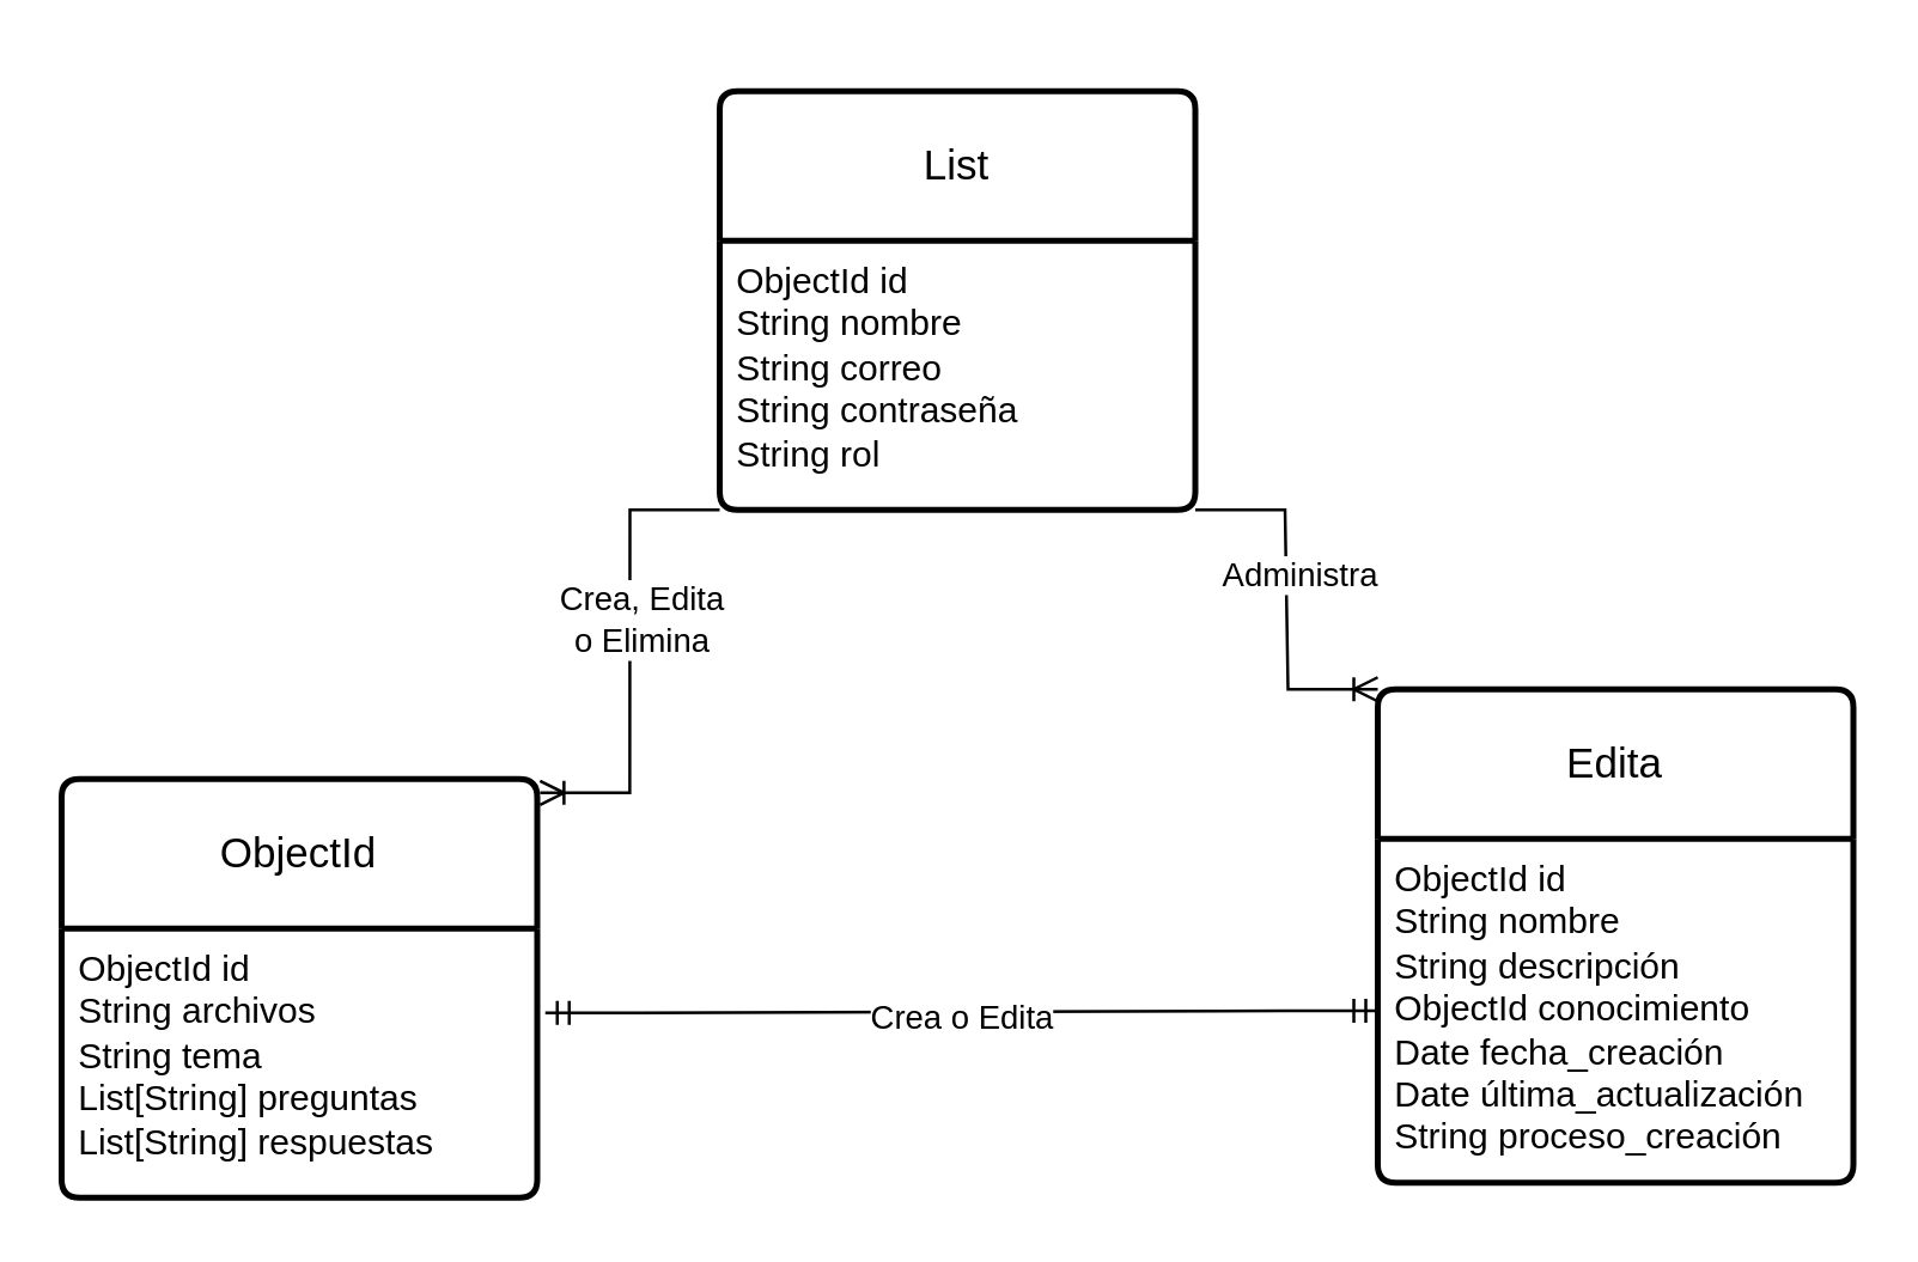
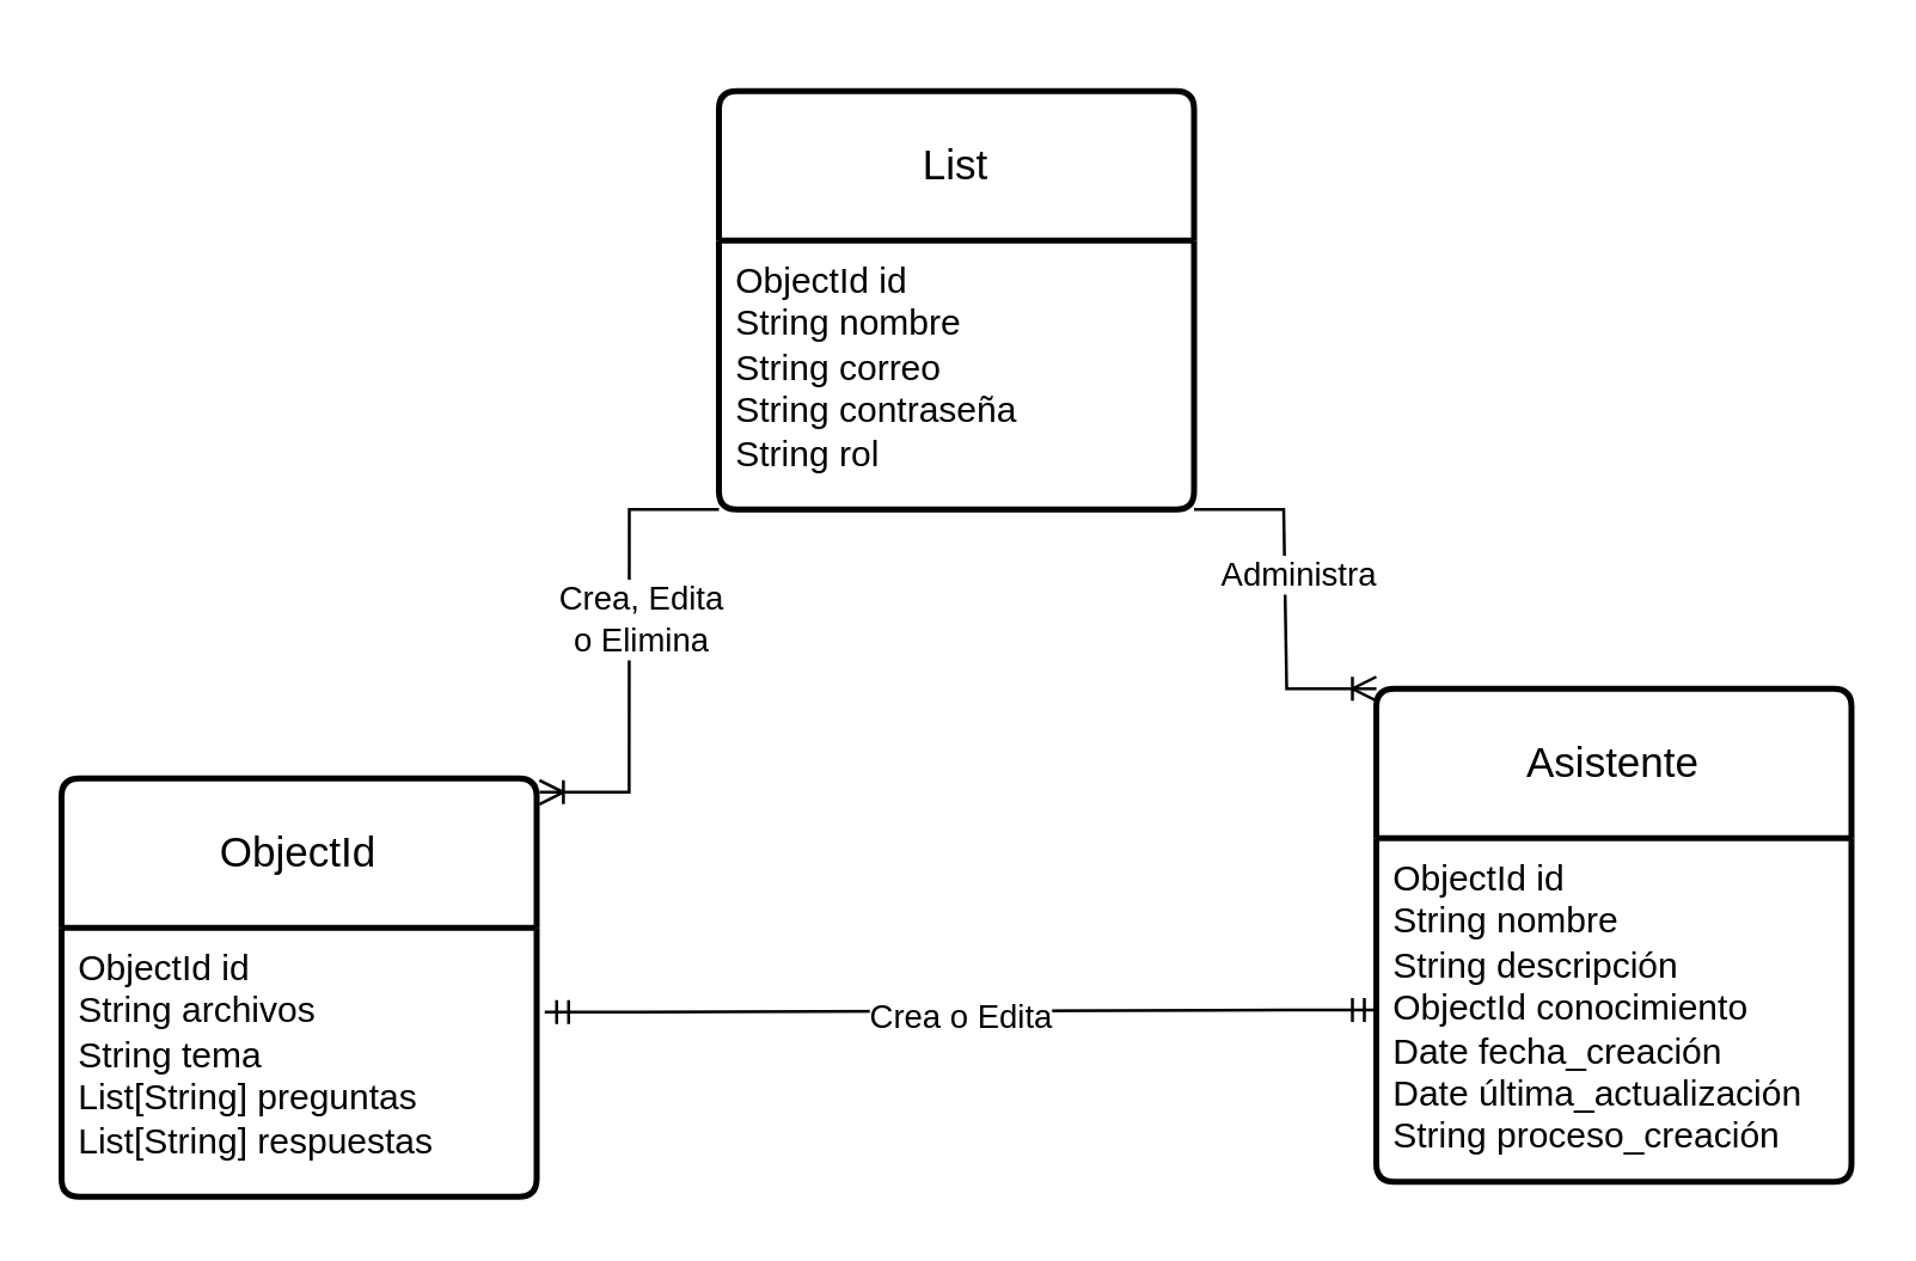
  <mxCell id="0" />
  <mxCell id="1" parent="0" />
  <mxCell id="2" value="" style="shape=tableRow;horizontal=0;startSize=0;swimlaneHead=0;swimlaneBody=0;fillColor=none;collapsible=0;dropTarget=0;points=[[0,0.5],[1,0.5]];portConstraint=eastwest;top=0;left=0;right=0;bottom=0;html=1;" vertex="1" parent="1"><mxGeometry x="430" y="20" width="180" height="30" as="geometry" /></mxCell>
  <mxCell id="3" value="List" style="swimlane;childLayout=stackLayout;horizontal=1;startSize=50;horizontalStack=0;rounded=1;fontSize=14;fontStyle=0;strokeWidth=2;resizeParent=0;resizeLast=1;shadow=0;dashed=0;align=center;arcSize=4;whiteSpace=wrap;html=1;" vertex="1" parent="1"><mxGeometry x="240" y="30" width="159" height="140" as="geometry" /></mxCell>
  <mxCell id="4" value="ObjectId id&lt;br&gt;String nombre&lt;br&gt;String correo&lt;br&gt;String contraseña&lt;br&gt;String rol" style="align=left;strokeColor=none;fillColor=none;spacingLeft=4;fontSize=12;verticalAlign=top;resizable=0;rotatable=0;part=1;html=1;" vertex="1" parent="3"><mxGeometry y="50" width="159" height="90" as="geometry" /></mxCell>
  <mxCell id="5" value="ObjectId" style="swimlane;childLayout=stackLayout;horizontal=1;startSize=50;horizontalStack=0;rounded=1;fontSize=14;fontStyle=0;strokeWidth=2;resizeParent=0;resizeLast=1;shadow=0;dashed=0;align=center;arcSize=4;whiteSpace=wrap;html=1;" vertex="1" parent="1"><mxGeometry x="20" y="260" width="159" height="140" as="geometry" /></mxCell>
  <mxCell id="6" value="ObjectId id&lt;br&gt;String archivos&lt;br&gt;String tema&lt;br&gt;List[String] preguntas&lt;br&gt;List[String] respuestas" style="align=left;strokeColor=none;fillColor=none;spacingLeft=4;fontSize=12;verticalAlign=top;resizable=0;rotatable=0;part=1;html=1;" vertex="1" parent="5"><mxGeometry y="50" width="159" height="90" as="geometry" /></mxCell>
- <mxCell id="7" value="Edita" style="swimlane;childLayout=stackLayout;horizontal=1;startSize=50;horizontalStack=0;rounded=1;fontSize=14;fontStyle=0;strokeWidth=2;resizeParent=0;resizeLast=1;shadow=0;dashed=0;align=center;arcSize=4;whiteSpace=wrap;html=1;" vertex="1" parent="1"><mxGeometry x="460" y="230" width="159" height="165" as="geometry" /></mxCell>
+ <mxCell id="7" value="Asistente" style="swimlane;childLayout=stackLayout;horizontal=1;startSize=50;horizontalStack=0;rounded=1;fontSize=14;fontStyle=0;strokeWidth=2;resizeParent=0;resizeLast=1;shadow=0;dashed=0;align=center;arcSize=4;whiteSpace=wrap;html=1;" vertex="1" parent="1"><mxGeometry x="460" y="230" width="159" height="165" as="geometry" /></mxCell>
  <mxCell id="8" value="ObjectId id&lt;br&gt;String nombre&lt;br&gt;String descripción&lt;br&gt;ObjectId conocimiento&lt;br&gt;Date fecha_creación&lt;br&gt;Date última_actualización&lt;br&gt;String proceso_creación" style="align=left;strokeColor=none;fillColor=none;spacingLeft=4;fontSize=12;verticalAlign=top;resizable=0;rotatable=0;part=1;html=1;" vertex="1" parent="7"><mxGeometry y="50" width="159" height="115" as="geometry" /></mxCell>
  <mxCell id="9" value="" style="edgeStyle=entityRelationEdgeStyle;fontSize=12;html=1;endArrow=ERoneToMany;rounded=0;exitX=0;exitY=1;exitDx=0;exitDy=0;entryX=1.006;entryY=0.033;entryDx=0;entryDy=0;entryPerimeter=0;" edge="1" parent="1" source="4" target="5"><mxGeometry width="100" height="100" relative="1" as="geometry"><mxPoint x="110" y="230" as="sourcePoint" /><mxPoint x="220" y="250" as="targetPoint" /></mxGeometry></mxCell>
  <mxCell id="10" value="Crea, Edita &lt;br&gt;o Elimina&lt;br&gt;" style="edgeLabel;html=1;align=center;verticalAlign=middle;resizable=0;points=[];" vertex="1" connectable="0" parent="9"><mxGeometry x="-0.14" y="4" relative="1" as="geometry"><mxPoint as="offset" /></mxGeometry></mxCell>
  <mxCell id="11" value="" style="edgeStyle=entityRelationEdgeStyle;fontSize=12;html=1;endArrow=ERoneToMany;rounded=0;exitX=1;exitY=1;exitDx=0;exitDy=0;entryX=0;entryY=0;entryDx=0;entryDy=0;" edge="1" parent="1" source="4" target="7"><mxGeometry width="100" height="100" relative="1" as="geometry"><mxPoint x="250" y="180" as="sourcePoint" /><mxPoint x="190" y="275" as="targetPoint" /></mxGeometry></mxCell>
  <mxCell id="12" value="Administra" style="edgeLabel;html=1;align=center;verticalAlign=middle;resizable=0;points=[];" vertex="1" connectable="0" parent="11"><mxGeometry x="-0.14" y="4" relative="1" as="geometry"><mxPoint as="offset" /></mxGeometry></mxCell>
  <mxCell id="13" value="" style="edgeStyle=entityRelationEdgeStyle;fontSize=12;html=1;endArrow=ERmandOne;startArrow=ERmandOne;rounded=0;exitX=1.017;exitY=0.313;exitDx=0;exitDy=0;exitPerimeter=0;entryX=0;entryY=0.5;entryDx=0;entryDy=0;" edge="1" parent="1" source="6" target="8"><mxGeometry width="100" height="100" relative="1" as="geometry"><mxPoint x="310" y="320" as="sourcePoint" /><mxPoint x="410" y="220" as="targetPoint" /></mxGeometry></mxCell>
  <mxCell id="14" value="Crea o Edita" style="edgeLabel;html=1;align=center;verticalAlign=middle;resizable=0;points=[];" vertex="1" connectable="0" parent="13"><mxGeometry x="-0.054" y="-4" relative="1" as="geometry"><mxPoint x="7" y="-2" as="offset" /></mxGeometry></mxCell>
